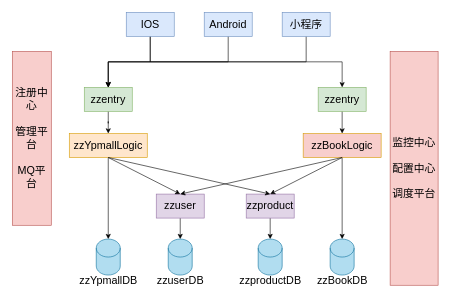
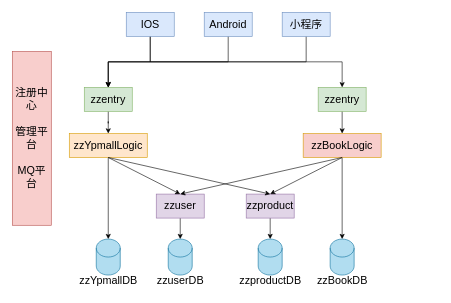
  <mxCell id="0" />
  <mxCell id="1" parent="0" />
  <mxCell id="2" style="edgeStyle=orthogonalEdgeStyle;rounded=0;orthogonalLoop=1;jettySize=auto;html=1;exitX=0.5;exitY=1;exitDx=0;exitDy=0;fontSize=18;" edge="1" parent="1" source="4" target="10"><mxGeometry relative="1" as="geometry" /></mxCell>
  <mxCell id="3" style="edgeStyle=orthogonalEdgeStyle;rounded=0;orthogonalLoop=1;jettySize=auto;html=1;exitX=0.5;exitY=1;exitDx=0;exitDy=0;fontSize=18;" edge="1" parent="1" source="4" target="12"><mxGeometry relative="1" as="geometry" /></mxCell>
  <mxCell id="4" value="&lt;font style=&quot;font-size: 18px&quot;&gt;IOS&lt;/font&gt;" style="rounded=0;whiteSpace=wrap;html=1;fillColor=#dae8fc;strokeColor=#6c8ebf;" parent="1" vertex="1"><mxGeometry x="210" y="20" width="80" height="40" as="geometry" /></mxCell>
  <mxCell id="5" style="edgeStyle=orthogonalEdgeStyle;rounded=0;orthogonalLoop=1;jettySize=auto;html=1;exitX=0.5;exitY=1;exitDx=0;exitDy=0;entryX=0.5;entryY=0;entryDx=0;entryDy=0;fontSize=18;" edge="1" parent="1" source="6" target="10"><mxGeometry relative="1" as="geometry" /></mxCell>
  <mxCell id="6" value="&lt;font style=&quot;font-size: 18px&quot;&gt;Android&lt;/font&gt;" style="rounded=0;whiteSpace=wrap;html=1;fillColor=#dae8fc;strokeColor=#6c8ebf;" vertex="1" parent="1"><mxGeometry x="340" y="20" width="80" height="40" as="geometry" /></mxCell>
  <mxCell id="7" style="edgeStyle=orthogonalEdgeStyle;rounded=0;orthogonalLoop=1;jettySize=auto;html=1;exitX=0.5;exitY=1;exitDx=0;exitDy=0;entryX=0.5;entryY=0;entryDx=0;entryDy=0;fontSize=18;" edge="1" parent="1" source="8" target="10"><mxGeometry relative="1" as="geometry" /></mxCell>
  <mxCell id="8" value="&lt;span style=&quot;font-size: 18px&quot;&gt;小程序&lt;/span&gt;" style="rounded=0;whiteSpace=wrap;html=1;fillColor=#dae8fc;strokeColor=#6c8ebf;" vertex="1" parent="1"><mxGeometry x="470" y="20" width="80" height="40" as="geometry" /></mxCell>
  <mxCell id="9" style="edgeStyle=orthogonalEdgeStyle;rounded=0;orthogonalLoop=1;jettySize=auto;html=1;exitX=0.5;exitY=1;exitDx=0;exitDy=0;fontSize=18;" edge="1" parent="1" source="10" target="14"><mxGeometry relative="1" as="geometry" /></mxCell>
  <mxCell id="10" value="&lt;font style=&quot;font-size: 18px&quot;&gt;zzentry&lt;/font&gt;" style="rounded=0;whiteSpace=wrap;html=1;fillColor=#d5e8d4;strokeColor=#82b366;" vertex="1" parent="1"><mxGeometry x="140" y="145" width="80" height="40" as="geometry" /></mxCell>
  <mxCell id="11" style="edgeStyle=orthogonalEdgeStyle;rounded=0;orthogonalLoop=1;jettySize=auto;html=1;exitX=0.5;exitY=1;exitDx=0;exitDy=0;entryX=0.5;entryY=0;entryDx=0;entryDy=0;fontSize=18;" edge="1" parent="1" source="12" target="16"><mxGeometry relative="1" as="geometry" /></mxCell>
  <mxCell id="12" value="&lt;font style=&quot;font-size: 18px&quot;&gt;zzentry&lt;/font&gt;" style="rounded=0;whiteSpace=wrap;html=1;fillColor=#d5e8d4;strokeColor=#82b366;" vertex="1" parent="1"><mxGeometry x="530" y="145" width="80" height="40" as="geometry" /></mxCell>
  <mxCell id="13" style="edgeStyle=orthogonalEdgeStyle;rounded=0;orthogonalLoop=1;jettySize=auto;html=1;exitX=0.5;exitY=1;exitDx=0;exitDy=0;entryX=0.5;entryY=0;entryDx=0;entryDy=0;entryPerimeter=0;fontSize=18;" edge="1" parent="1" source="14" target="21"><mxGeometry relative="1" as="geometry" /></mxCell>
  <mxCell id="14" value="&lt;font style=&quot;font-size: 18px&quot;&gt;zzYpmallLogic&lt;/font&gt;" style="rounded=0;whiteSpace=wrap;html=1;fillColor=#ffe6cc;strokeColor=#d79b00;" vertex="1" parent="1"><mxGeometry x="115" y="222" width="130" height="40" as="geometry" /></mxCell>
  <mxCell id="15" style="edgeStyle=orthogonalEdgeStyle;rounded=0;orthogonalLoop=1;jettySize=auto;html=1;exitX=0.5;exitY=1;exitDx=0;exitDy=0;entryX=0.5;entryY=0;entryDx=0;entryDy=0;entryPerimeter=0;fontSize=18;" edge="1" parent="1" source="16" target="27"><mxGeometry relative="1" as="geometry" /></mxCell>
  <mxCell id="16" value="&lt;font style=&quot;font-size: 18px&quot;&gt;zzBookLogic&lt;/font&gt;" style="rounded=0;whiteSpace=wrap;html=1;fillColor=#f8cecc;strokeColor=#d79b00;" vertex="1" parent="1"><mxGeometry x="505" y="222" width="130" height="40" as="geometry" /></mxCell>
  <mxCell id="17" style="edgeStyle=orthogonalEdgeStyle;rounded=0;orthogonalLoop=1;jettySize=auto;html=1;exitX=0.5;exitY=1;exitDx=0;exitDy=0;entryX=0.5;entryY=0;entryDx=0;entryDy=0;entryPerimeter=0;fontSize=18;" edge="1" parent="1" source="18" target="23"><mxGeometry relative="1" as="geometry" /></mxCell>
  <mxCell id="18" value="&lt;font style=&quot;font-size: 18px&quot;&gt;zzuser&lt;/font&gt;" style="rounded=0;whiteSpace=wrap;html=1;fillColor=#e1d5e7;strokeColor=#9673a6;" vertex="1" parent="1"><mxGeometry x="260" y="323" width="80" height="40" as="geometry" /></mxCell>
  <mxCell id="19" style="edgeStyle=orthogonalEdgeStyle;rounded=0;orthogonalLoop=1;jettySize=auto;html=1;exitX=0.5;exitY=1;exitDx=0;exitDy=0;entryX=0.5;entryY=0;entryDx=0;entryDy=0;entryPerimeter=0;fontSize=18;" edge="1" parent="1" source="20" target="25"><mxGeometry relative="1" as="geometry" /></mxCell>
  <mxCell id="20" value="&lt;font style=&quot;font-size: 18px&quot;&gt;zzproduct&lt;/font&gt;" style="rounded=0;whiteSpace=wrap;html=1;fillColor=#e1d5e7;strokeColor=#9673a6;" vertex="1" parent="1"><mxGeometry x="410" y="323" width="80" height="40" as="geometry" /></mxCell>
  <mxCell id="21" value="" style="shape=cylinder3;whiteSpace=wrap;html=1;boundedLbl=1;backgroundOutline=1;size=15;fontSize=18;fillColor=#b1ddf0;strokeColor=#10739e;" vertex="1" parent="1"><mxGeometry x="160" y="398" width="40" height="60" as="geometry" /></mxCell>
  <mxCell id="22" value="zzYpmallDB" style="text;html=1;align=center;verticalAlign=middle;resizable=0;points=[];autosize=1;strokeColor=none;fillColor=none;fontSize=18;" vertex="1" parent="1"><mxGeometry x="125" y="453" width="110" height="30" as="geometry" /></mxCell>
  <mxCell id="23" value="" style="shape=cylinder3;whiteSpace=wrap;html=1;boundedLbl=1;backgroundOutline=1;size=15;fontSize=18;fillColor=#b1ddf0;strokeColor=#10739e;" vertex="1" parent="1"><mxGeometry x="280" y="398" width="40" height="60" as="geometry" /></mxCell>
  <mxCell id="24" value="zzuserDB" style="text;html=1;align=center;verticalAlign=middle;resizable=0;points=[];autosize=1;strokeColor=none;fillColor=none;fontSize=18;" vertex="1" parent="1"><mxGeometry x="255" y="453" width="90" height="30" as="geometry" /></mxCell>
  <mxCell id="25" value="" style="shape=cylinder3;whiteSpace=wrap;html=1;boundedLbl=1;backgroundOutline=1;size=15;fontSize=18;fillColor=#b1ddf0;strokeColor=#10739e;" vertex="1" parent="1"><mxGeometry x="430" y="398" width="40" height="60" as="geometry" /></mxCell>
  <mxCell id="26" value="zzproductDB" style="text;html=1;align=center;verticalAlign=middle;resizable=0;points=[];autosize=1;strokeColor=none;fillColor=none;fontSize=18;" vertex="1" parent="1"><mxGeometry x="390" y="453" width="120" height="30" as="geometry" /></mxCell>
  <mxCell id="27" value="" style="shape=cylinder3;whiteSpace=wrap;html=1;boundedLbl=1;backgroundOutline=1;size=15;fontSize=18;fillColor=#b1ddf0;strokeColor=#10739e;" vertex="1" parent="1"><mxGeometry x="550" y="398" width="40" height="60" as="geometry" /></mxCell>
  <mxCell id="28" value="zzBookDB" style="text;html=1;align=center;verticalAlign=middle;resizable=0;points=[];autosize=1;strokeColor=none;fillColor=none;fontSize=18;" vertex="1" parent="1"><mxGeometry x="520" y="453" width="100" height="30" as="geometry" /></mxCell>
  <mxCell id="29" value="&lt;span style=&quot;font-size: 18px&quot;&gt;注册中心&lt;br&gt;&lt;br&gt;管理平台&lt;br&gt;&lt;br&gt;MQ平台&lt;br&gt;&lt;/span&gt;" style="rounded=0;whiteSpace=wrap;html=1;fillColor=#f8cecc;strokeColor=#b85450;" vertex="1" parent="1"><mxGeometry x="20" y="85" width="65" height="290" as="geometry" /></mxCell>
- <mxCell id="30" value="&lt;span style=&quot;font-size: 18px&quot;&gt;监控中心&lt;br&gt;&lt;br&gt;配置中心&lt;br&gt;&lt;br&gt;调度平台&lt;br&gt;&lt;/span&gt;" style="rounded=0;whiteSpace=wrap;html=1;fillColor=#f8cecc;strokeColor=#b85450;" vertex="1" parent="1"><mxGeometry x="650" y="85" width="80" height="390" as="geometry" /></mxCell>
  <mxCell id="31" value="" style="endArrow=classic;html=1;rounded=0;fontSize=18;exitX=0.5;exitY=1;exitDx=0;exitDy=0;entryX=0.5;entryY=0;entryDx=0;entryDy=0;" edge="1" parent="1" source="14" target="18"><mxGeometry width="50" height="50" relative="1" as="geometry"><mxPoint x="240" y="585" as="sourcePoint" /><mxPoint x="290" y="535" as="targetPoint" /></mxGeometry></mxCell>
  <mxCell id="32" value="" style="endArrow=classic;html=1;rounded=0;fontSize=18;exitX=0.5;exitY=1;exitDx=0;exitDy=0;entryX=0.5;entryY=0;entryDx=0;entryDy=0;" edge="1" parent="1" source="14" target="20"><mxGeometry width="50" height="50" relative="1" as="geometry"><mxPoint x="190" y="272" as="sourcePoint" /><mxPoint x="310" y="333" as="targetPoint" /></mxGeometry></mxCell>
  <mxCell id="33" value="" style="endArrow=classic;html=1;rounded=0;fontSize=18;exitX=0.5;exitY=1;exitDx=0;exitDy=0;entryX=0.5;entryY=0;entryDx=0;entryDy=0;" edge="1" parent="1" source="16" target="20"><mxGeometry width="50" height="50" relative="1" as="geometry"><mxPoint x="190" y="272" as="sourcePoint" /><mxPoint x="460" y="333" as="targetPoint" /></mxGeometry></mxCell>
  <mxCell id="34" value="" style="endArrow=classic;html=1;rounded=0;fontSize=18;exitX=0.5;exitY=1;exitDx=0;exitDy=0;entryX=0.5;entryY=0;entryDx=0;entryDy=0;" edge="1" parent="1" source="16" target="18"><mxGeometry width="50" height="50" relative="1" as="geometry"><mxPoint x="590" y="305" as="sourcePoint" /><mxPoint x="330" y="242" as="targetPoint" /></mxGeometry></mxCell>
